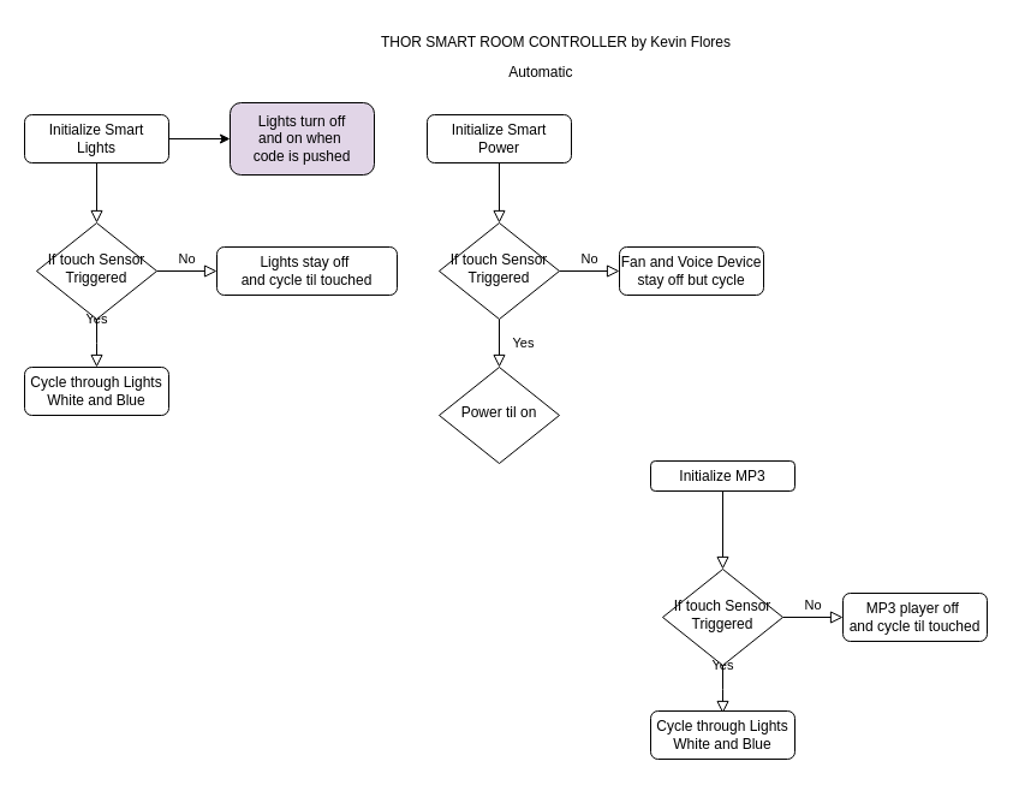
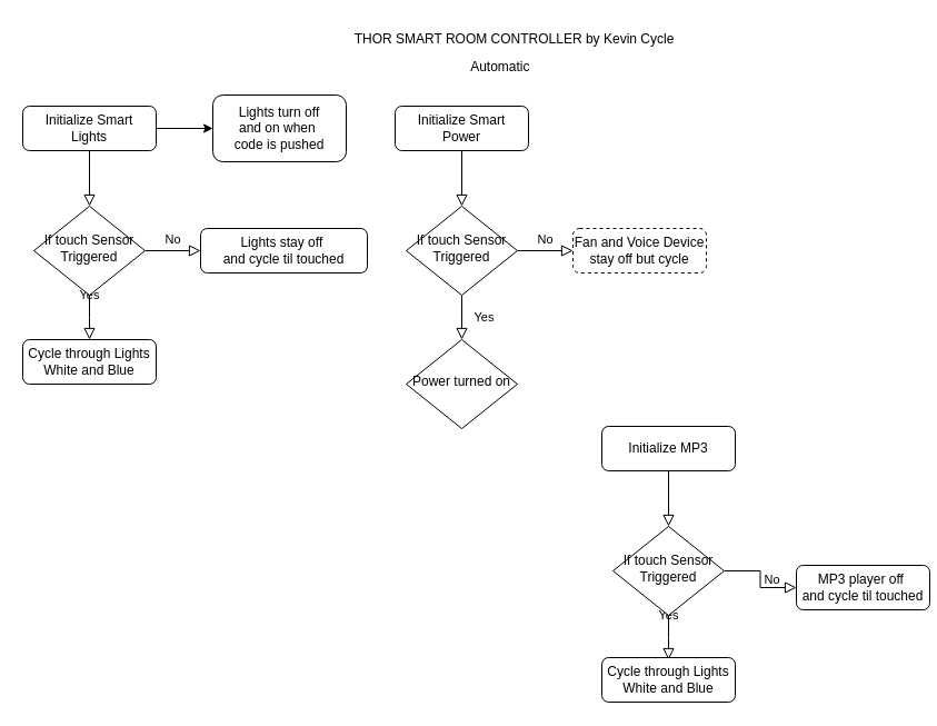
  <mxCell id="0" />
  <mxCell id="1" parent="0" />
  <mxCell id="2" value="" style="rounded=0;html=1;jettySize=auto;orthogonalLoop=1;fontSize=11;endArrow=block;endFill=0;endSize=8;strokeWidth=1;shadow=0;labelBackgroundColor=none;edgeStyle=orthogonalEdgeStyle;" parent="1" source="4" target="7" edge="1"><mxGeometry relative="1" as="geometry" /></mxCell>
  <mxCell id="3" value="" style="edgeStyle=orthogonalEdgeStyle;rounded=0;orthogonalLoop=1;jettySize=auto;html=1;" edge="1" parent="1" source="4"><mxGeometry relative="1" as="geometry"><mxPoint x="191" y="115" as="targetPoint" /></mxGeometry></mxCell>
  <mxCell id="4" value="Initialize Smart &lt;br&gt;Lights" style="rounded=1;whiteSpace=wrap;html=1;fontSize=12;glass=0;strokeWidth=1;shadow=0;" parent="1" vertex="1"><mxGeometry x="20" y="95" width="120" height="40" as="geometry" /></mxCell>
  <mxCell id="5" value="Yes" style="rounded=0;html=1;jettySize=auto;orthogonalLoop=1;fontSize=11;endArrow=block;endFill=0;endSize=8;strokeWidth=1;shadow=0;labelBackgroundColor=none;edgeStyle=orthogonalEdgeStyle;" parent="1" source="7" edge="1"><mxGeometry y="20" relative="1" as="geometry"><mxPoint as="offset" /><mxPoint x="80" y="305" as="targetPoint" /></mxGeometry></mxCell>
  <mxCell id="6" value="No" style="edgeStyle=orthogonalEdgeStyle;rounded=0;html=1;jettySize=auto;orthogonalLoop=1;fontSize=11;endArrow=block;endFill=0;endSize=8;strokeWidth=1;shadow=0;labelBackgroundColor=none;" parent="1" source="7" target="8" edge="1"><mxGeometry y="10" relative="1" as="geometry"><mxPoint as="offset" /></mxGeometry></mxCell>
  <mxCell id="7" value="If touch Sensor&lt;br&gt;Triggered" style="rhombus;whiteSpace=wrap;html=1;shadow=0;fontFamily=Helvetica;fontSize=12;align=center;strokeWidth=1;spacing=6;spacingTop=-4;" parent="1" vertex="1"><mxGeometry x="30" y="185" width="100" height="80" as="geometry" /></mxCell>
  <mxCell id="8" value="Lights stay off&amp;nbsp;&lt;br&gt;and cycle til touched" style="rounded=1;whiteSpace=wrap;html=1;fontSize=12;glass=0;strokeWidth=1;shadow=0;" parent="1" vertex="1"><mxGeometry x="180" y="205" width="150" height="40" as="geometry" /></mxCell>
  <mxCell id="9" value="Cycle through Lights&lt;br&gt;White and Blue" style="rounded=1;whiteSpace=wrap;html=1;fontSize=12;glass=0;strokeWidth=1;shadow=0;" parent="1" vertex="1"><mxGeometry x="20" y="305" width="120" height="40" as="geometry" /></mxCell>
  <mxCell id="10" value="" style="rounded=0;html=1;jettySize=auto;orthogonalLoop=1;fontSize=11;endArrow=block;endFill=0;endSize=8;strokeWidth=1;shadow=0;labelBackgroundColor=none;edgeStyle=orthogonalEdgeStyle;" edge="1" parent="1" source="11" target="14"><mxGeometry relative="1" as="geometry" /></mxCell>
- <mxCell id="11" value="Initialize MP3" style="rounded=1;whiteSpace=wrap;html=1;fontSize=12;glass=0;strokeWidth=1;shadow=0;" vertex="1" parent="1"><mxGeometry x="541" y="383" width="120" height="25" as="geometry" /></mxCell>
+ <mxCell id="11" value="Initialize MP3" style="rounded=1;whiteSpace=wrap;html=1;fontSize=12;glass=0;strokeWidth=1;shadow=0;" vertex="1" parent="1"><mxGeometry x="541" y="383" width="120" height="40" as="geometry" /></mxCell>
  <mxCell id="12" value="Yes" style="rounded=0;html=1;jettySize=auto;orthogonalLoop=1;fontSize=11;endArrow=block;endFill=0;endSize=8;strokeWidth=1;shadow=0;labelBackgroundColor=none;edgeStyle=orthogonalEdgeStyle;" edge="1" parent="1" source="14"><mxGeometry y="20" relative="1" as="geometry"><mxPoint as="offset" /><mxPoint x="601" y="593" as="targetPoint" /></mxGeometry></mxCell>
  <mxCell id="13" value="No" style="edgeStyle=orthogonalEdgeStyle;rounded=0;html=1;jettySize=auto;orthogonalLoop=1;fontSize=11;endArrow=block;endFill=0;endSize=8;strokeWidth=1;shadow=0;labelBackgroundColor=none;" edge="1" parent="1" source="14" target="15"><mxGeometry y="10" relative="1" as="geometry"><mxPoint as="offset" /></mxGeometry></mxCell>
  <mxCell id="14" value="If touch Sensor&lt;br&gt;Triggered" style="rhombus;whiteSpace=wrap;html=1;shadow=0;fontFamily=Helvetica;fontSize=12;align=center;strokeWidth=1;spacing=6;spacingTop=-4;" vertex="1" parent="1"><mxGeometry x="551" y="473" width="100" height="80" as="geometry" /></mxCell>
- <mxCell id="15" value="MP3 player off&amp;nbsp;&lt;br&gt;and cycle til touched" style="rounded=1;whiteSpace=wrap;html=1;fontSize=12;glass=0;strokeWidth=1;shadow=0;" vertex="1" parent="1"><mxGeometry x="701" y="493" width="120" height="40" as="geometry" /></mxCell>
+ <mxCell id="15" value="MP3 player off&amp;nbsp;&lt;br&gt;and cycle til touched" style="rounded=1;whiteSpace=wrap;html=1;fontSize=12;glass=0;strokeWidth=1;shadow=0;" vertex="1" parent="1"><mxGeometry x="716" y="508" width="120" height="40" as="geometry" /></mxCell>
  <mxCell id="16" value="Cycle through Lights&lt;br&gt;White and Blue" style="rounded=1;whiteSpace=wrap;html=1;fontSize=12;glass=0;strokeWidth=1;shadow=0;" vertex="1" parent="1"><mxGeometry x="541" y="591" width="120" height="40" as="geometry" /></mxCell>
  <mxCell id="17" value="" style="rounded=0;html=1;jettySize=auto;orthogonalLoop=1;fontSize=11;endArrow=block;endFill=0;endSize=8;strokeWidth=1;shadow=0;labelBackgroundColor=none;edgeStyle=orthogonalEdgeStyle;" edge="1" parent="1" source="18" target="21"><mxGeometry relative="1" as="geometry" /></mxCell>
  <mxCell id="18" value="Initialize Smart&lt;br&gt;Power" style="rounded=1;whiteSpace=wrap;html=1;fontSize=12;glass=0;strokeWidth=1;shadow=0;" vertex="1" parent="1"><mxGeometry x="355" y="95" width="120" height="40" as="geometry" /></mxCell>
  <mxCell id="19" value="Yes" style="rounded=0;html=1;jettySize=auto;orthogonalLoop=1;fontSize=11;endArrow=block;endFill=0;endSize=8;strokeWidth=1;shadow=0;labelBackgroundColor=none;edgeStyle=orthogonalEdgeStyle;" edge="1" parent="1" source="21" target="23"><mxGeometry y="20" relative="1" as="geometry"><mxPoint as="offset" /></mxGeometry></mxCell>
  <mxCell id="20" value="No" style="edgeStyle=orthogonalEdgeStyle;rounded=0;html=1;jettySize=auto;orthogonalLoop=1;fontSize=11;endArrow=block;endFill=0;endSize=8;strokeWidth=1;shadow=0;labelBackgroundColor=none;" edge="1" parent="1" source="21" target="22"><mxGeometry y="10" relative="1" as="geometry"><mxPoint as="offset" /></mxGeometry></mxCell>
  <mxCell id="21" value="If touch Sensor&lt;br&gt;Triggered" style="rhombus;whiteSpace=wrap;html=1;shadow=0;fontFamily=Helvetica;fontSize=12;align=center;strokeWidth=1;spacing=6;spacingTop=-4;" vertex="1" parent="1"><mxGeometry x="365" y="185" width="100" height="80" as="geometry" /></mxCell>
- <mxCell id="22" value="Fan and Voice Device&lt;br&gt;stay off but cycle" style="rounded=1;whiteSpace=wrap;html=1;fontSize=12;glass=0;strokeWidth=1;shadow=0;" vertex="1" parent="1"><mxGeometry x="515" y="205" width="120" height="40" as="geometry" /></mxCell>
- <mxCell id="23" value="Power til on" style="rhombus;whiteSpace=wrap;html=1;shadow=0;fontFamily=Helvetica;fontSize=12;align=center;strokeWidth=1;spacing=6;spacingTop=-4;" vertex="1" parent="1"><mxGeometry x="365" y="305" width="100" height="80" as="geometry" /></mxCell>
- <mxCell id="24" value="THOR SMART ROOM CONTROLLER by Kevin Flores" style="text;html=1;resizable=0;autosize=1;align=center;verticalAlign=middle;points=[];fillColor=none;strokeColor=none;rounded=0;" vertex="1" parent="1"><mxGeometry x="307" y="20" width="310" height="30" as="geometry" /></mxCell>
+ <mxCell id="22" value="Fan and Voice Device&lt;br&gt;stay off but cycle" style="rounded=1;whiteSpace=wrap;html=1;fontSize=12;glass=0;strokeWidth=1;shadow=0;dashed=1;" vertex="1" parent="1"><mxGeometry x="515" y="205" width="120" height="40" as="geometry" /></mxCell>
+ <mxCell id="23" value="Power turned on" style="rhombus;whiteSpace=wrap;html=1;shadow=0;fontFamily=Helvetica;fontSize=12;align=center;strokeWidth=1;spacing=6;spacingTop=-4;" vertex="1" parent="1"><mxGeometry x="365" y="305" width="100" height="80" as="geometry" /></mxCell>
+ <mxCell id="24" value="THOR SMART ROOM CONTROLLER by Kevin Cycle" style="text;html=1;resizable=0;autosize=1;align=center;verticalAlign=middle;points=[];fillColor=none;strokeColor=none;rounded=0;" vertex="1" parent="1"><mxGeometry x="307" y="20" width="310" height="30" as="geometry" /></mxCell>
  <mxCell id="25" value="Automatic&amp;nbsp;" style="text;html=1;resizable=0;autosize=1;align=center;verticalAlign=middle;points=[];fillColor=none;strokeColor=none;rounded=0;" vertex="1" parent="1"><mxGeometry x="411" y="45" width="80" height="30" as="geometry" /></mxCell>
- <mxCell id="26" value="Lights turn off&lt;br&gt;and on when&amp;nbsp;&lt;br&gt;code is pushed" style="whiteSpace=wrap;html=1;rounded=1;glass=0;strokeWidth=1;shadow=0;fillColor=#e1d5e7;" vertex="1" parent="1"><mxGeometry x="191" y="85" width="120" height="60" as="geometry" /></mxCell>
+ <mxCell id="26" value="Lights turn off&lt;br&gt;and on when&amp;nbsp;&lt;br&gt;code is pushed" style="whiteSpace=wrap;html=1;rounded=1;glass=0;strokeWidth=1;shadow=0;" vertex="1" parent="1"><mxGeometry x="191" y="85" width="120" height="60" as="geometry" /></mxCell>
